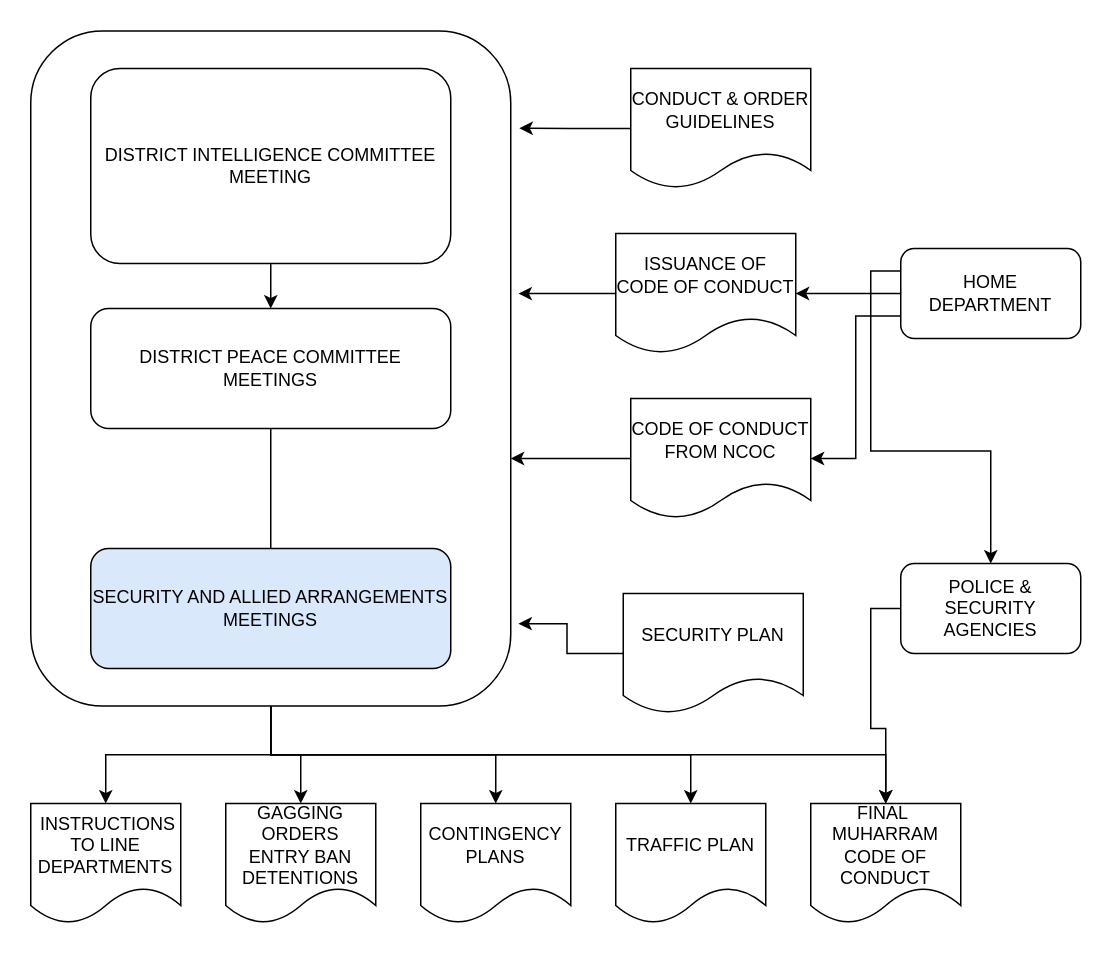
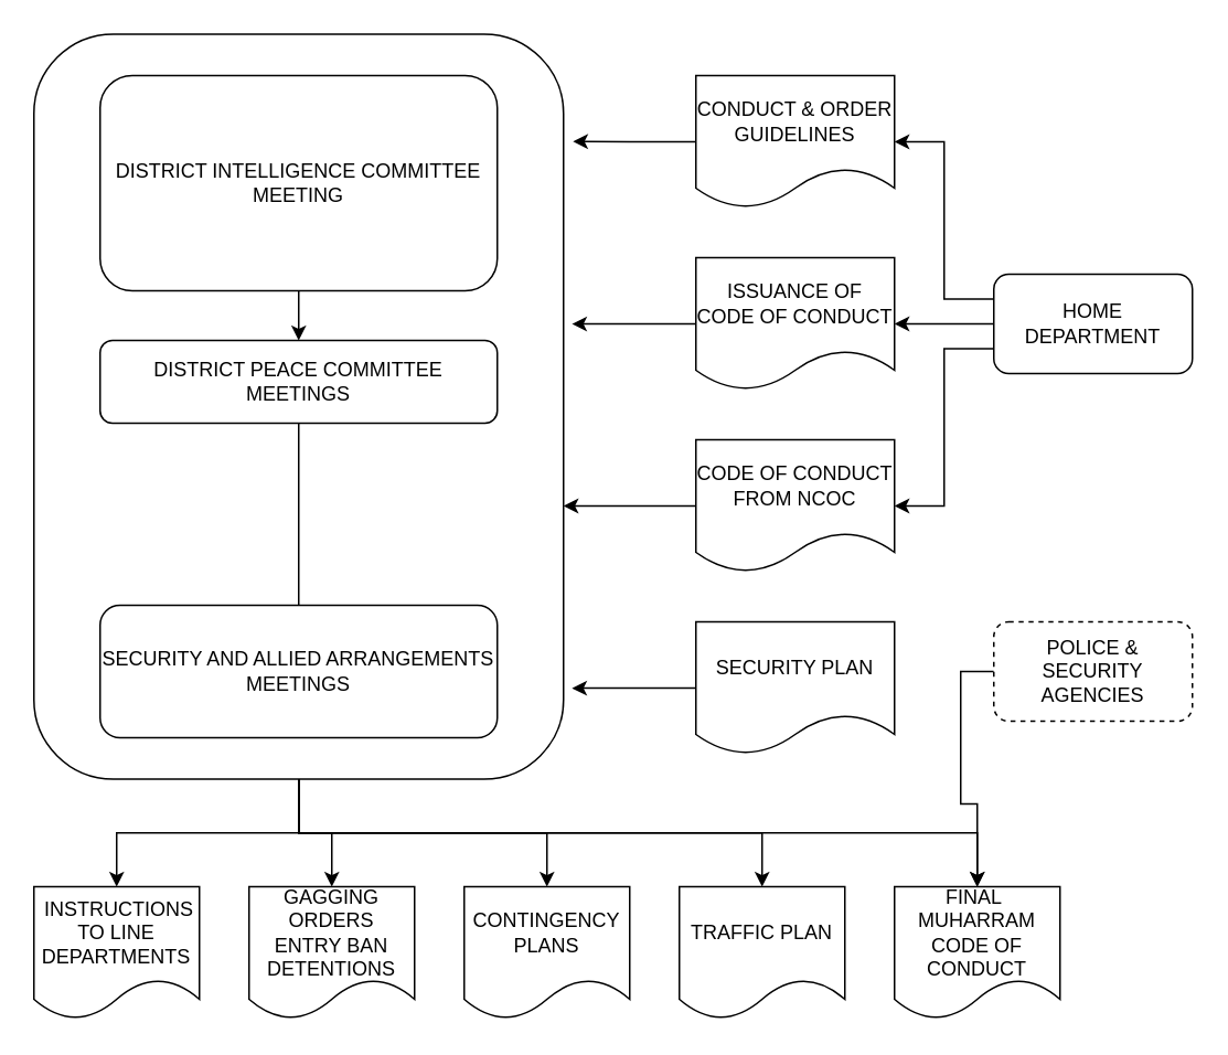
  <mxCell id="0" />
  <mxCell id="1" parent="0" />
  <mxCell id="2" style="edgeStyle=orthogonalEdgeStyle;rounded=0;orthogonalLoop=1;jettySize=auto;html=1;exitX=0.5;exitY=1;exitDx=0;exitDy=0;entryX=0.5;entryY=0;entryDx=0;entryDy=0;" edge="1" parent="1" source="7" target="27"><mxGeometry relative="1" as="geometry" /></mxCell>
  <mxCell id="3" style="edgeStyle=orthogonalEdgeStyle;rounded=0;orthogonalLoop=1;jettySize=auto;html=1;exitX=0.5;exitY=1;exitDx=0;exitDy=0;entryX=0.5;entryY=0;entryDx=0;entryDy=0;" edge="1" parent="1" source="7" target="28"><mxGeometry relative="1" as="geometry" /></mxCell>
  <mxCell id="4" style="edgeStyle=orthogonalEdgeStyle;rounded=0;orthogonalLoop=1;jettySize=auto;html=1;exitX=0.5;exitY=1;exitDx=0;exitDy=0;entryX=0.5;entryY=0;entryDx=0;entryDy=0;" edge="1" parent="1" source="7" target="29"><mxGeometry relative="1" as="geometry" /></mxCell>
  <mxCell id="5" style="edgeStyle=orthogonalEdgeStyle;rounded=0;orthogonalLoop=1;jettySize=auto;html=1;exitX=0.5;exitY=1;exitDx=0;exitDy=0;entryX=0.5;entryY=0;entryDx=0;entryDy=0;" edge="1" parent="1" source="7" target="30"><mxGeometry relative="1" as="geometry" /></mxCell>
  <mxCell id="6" style="edgeStyle=orthogonalEdgeStyle;rounded=0;orthogonalLoop=1;jettySize=auto;html=1;exitX=0.5;exitY=1;exitDx=0;exitDy=0;entryX=0.5;entryY=0;entryDx=0;entryDy=0;" edge="1" parent="1" source="7" target="31"><mxGeometry relative="1" as="geometry" /></mxCell>
  <mxCell id="7" value="" style="rounded=1;whiteSpace=wrap;html=1;" vertex="1" parent="1"><mxGeometry x="20" y="20" width="320" height="450" as="geometry" /></mxCell>
  <mxCell id="8" value="" style="edgeStyle=orthogonalEdgeStyle;rounded=0;orthogonalLoop=1;jettySize=auto;html=1;" edge="1" parent="1" source="9" target="11"><mxGeometry relative="1" as="geometry" /></mxCell>
  <mxCell id="9" value="DISTRICT INTELLIGENCE COMMITTEE MEETING" style="rounded=1;whiteSpace=wrap;html=1;" vertex="1" parent="1"><mxGeometry x="60" y="45" width="240" height="130" as="geometry" /></mxCell>
  <mxCell id="10" value="" style="edgeStyle=orthogonalEdgeStyle;rounded=0;orthogonalLoop=1;jettySize=auto;html=1;endArrow=none;" edge="1" parent="1" source="11" target="12"><mxGeometry relative="1" as="geometry" /></mxCell>
- <mxCell id="11" value="DISTRICT PEACE COMMITTEE MEETINGS" style="rounded=1;whiteSpace=wrap;html=1;" vertex="1" parent="1"><mxGeometry x="60" y="205" width="240" height="80" as="geometry" /></mxCell>
- <mxCell id="12" value="SECURITY AND ALLIED ARRANGEMENTS MEETINGS" style="rounded=1;whiteSpace=wrap;html=1;fillColor=#dae8fc;" vertex="1" parent="1"><mxGeometry x="60" y="365" width="240" height="80" as="geometry" /></mxCell>
+ <mxCell id="11" value="DISTRICT PEACE COMMITTEE MEETINGS" style="rounded=1;whiteSpace=wrap;html=1;" vertex="1" parent="1"><mxGeometry x="60" y="205" width="240" height="50" as="geometry" /></mxCell>
+ <mxCell id="12" value="SECURITY AND ALLIED ARRANGEMENTS MEETINGS" style="rounded=1;whiteSpace=wrap;html=1;" vertex="1" parent="1"><mxGeometry x="60" y="365" width="240" height="80" as="geometry" /></mxCell>
  <mxCell id="13" style="edgeStyle=orthogonalEdgeStyle;rounded=0;orthogonalLoop=1;jettySize=auto;html=1;exitX=0;exitY=0.5;exitDx=0;exitDy=0;entryX=1.018;entryY=0.144;entryDx=0;entryDy=0;entryPerimeter=0;" edge="1" parent="1" source="14" target="7"><mxGeometry relative="1" as="geometry" /></mxCell>
  <mxCell id="14" value="CONDUCT &amp;amp; ORDER GUIDELINES" style="shape=document;whiteSpace=wrap;html=1;boundedLbl=1;" vertex="1" parent="1"><mxGeometry x="420" y="45" width="120" height="80" as="geometry" /></mxCell>
  <mxCell id="15" style="edgeStyle=orthogonalEdgeStyle;rounded=0;orthogonalLoop=1;jettySize=auto;html=1;exitX=0;exitY=0.5;exitDx=0;exitDy=0;entryX=1.016;entryY=0.389;entryDx=0;entryDy=0;entryPerimeter=0;" edge="1" parent="1" source="16" target="7"><mxGeometry relative="1" as="geometry" /></mxCell>
- <mxCell id="16" value="ISSUANCE OF CODE OF CONDUCT" style="shape=document;whiteSpace=wrap;html=1;boundedLbl=1;" vertex="1" parent="1"><mxGeometry x="410" y="155" width="120" height="80" as="geometry" /></mxCell>
+ <mxCell id="16" value="ISSUANCE OF CODE OF CONDUCT" style="shape=document;whiteSpace=wrap;html=1;boundedLbl=1;" vertex="1" parent="1"><mxGeometry x="420" y="155" width="120" height="80" as="geometry" /></mxCell>
  <mxCell id="17" style="edgeStyle=orthogonalEdgeStyle;rounded=0;orthogonalLoop=1;jettySize=auto;html=1;exitX=0;exitY=0.5;exitDx=0;exitDy=0;" edge="1" parent="1" source="18"><mxGeometry relative="1" as="geometry"><mxPoint x="340" y="305" as="targetPoint" /></mxGeometry></mxCell>
  <mxCell id="18" value="CODE OF CONDUCT FROM NCOC" style="shape=document;whiteSpace=wrap;html=1;boundedLbl=1;" vertex="1" parent="1"><mxGeometry x="420" y="265" width="120" height="80" as="geometry" /></mxCell>
- <mxCell id="19" style="edgeStyle=orthogonalEdgeStyle;rounded=0;orthogonalLoop=1;jettySize=auto;html=1;exitX=0;exitY=0.25;exitDx=0;exitDy=0;" edge="1" parent="1" source="22" target="26"><mxGeometry relative="1" as="geometry" /></mxCell>
+ <mxCell id="19" style="edgeStyle=orthogonalEdgeStyle;rounded=0;orthogonalLoop=1;jettySize=auto;html=1;exitX=0;exitY=0.25;exitDx=0;exitDy=0;entryX=1;entryY=0.5;entryDx=0;entryDy=0;" edge="1" parent="1" source="22" target="14"><mxGeometry relative="1" as="geometry" /></mxCell>
  <mxCell id="20" style="edgeStyle=orthogonalEdgeStyle;rounded=0;orthogonalLoop=1;jettySize=auto;html=1;exitX=0;exitY=0.5;exitDx=0;exitDy=0;entryX=1;entryY=0.5;entryDx=0;entryDy=0;" edge="1" parent="1" source="22" target="16"><mxGeometry relative="1" as="geometry" /></mxCell>
  <mxCell id="21" style="edgeStyle=orthogonalEdgeStyle;rounded=0;orthogonalLoop=1;jettySize=auto;html=1;exitX=0;exitY=0.75;exitDx=0;exitDy=0;entryX=1;entryY=0.5;entryDx=0;entryDy=0;" edge="1" parent="1" source="22" target="18"><mxGeometry relative="1" as="geometry" /></mxCell>
  <mxCell id="22" value="HOME DEPARTMENT" style="rounded=1;whiteSpace=wrap;html=1;" vertex="1" parent="1"><mxGeometry x="600" y="165" width="120" height="60" as="geometry" /></mxCell>
  <mxCell id="23" style="edgeStyle=orthogonalEdgeStyle;rounded=0;orthogonalLoop=1;jettySize=auto;html=1;exitX=0;exitY=0.5;exitDx=0;exitDy=0;entryX=1.016;entryY=0.878;entryDx=0;entryDy=0;entryPerimeter=0;" edge="1" parent="1" source="24" target="7"><mxGeometry relative="1" as="geometry" /></mxCell>
- <mxCell id="24" value="SECURITY PLAN" style="shape=document;whiteSpace=wrap;html=1;boundedLbl=1;" vertex="1" parent="1"><mxGeometry x="415" y="395" width="120" height="80" as="geometry" /></mxCell>
+ <mxCell id="24" value="SECURITY PLAN" style="shape=document;whiteSpace=wrap;html=1;boundedLbl=1;" vertex="1" parent="1"><mxGeometry x="420" y="375" width="120" height="80" as="geometry" /></mxCell>
  <mxCell id="25" style="edgeStyle=orthogonalEdgeStyle;rounded=0;orthogonalLoop=1;jettySize=auto;html=1;exitX=0;exitY=0.5;exitDx=0;exitDy=0;" edge="1" parent="1" source="26" target="31"><mxGeometry relative="1" as="geometry" /></mxCell>
- <mxCell id="26" value="POLICE &amp;amp; SECURITY AGENCIES" style="rounded=1;whiteSpace=wrap;html=1;" vertex="1" parent="1"><mxGeometry x="600" y="375" width="120" height="60" as="geometry" /></mxCell>
+ <mxCell id="26" value="POLICE &amp;amp; SECURITY AGENCIES" style="rounded=1;whiteSpace=wrap;html=1;dashed=1;" vertex="1" parent="1"><mxGeometry x="600" y="375" width="120" height="60" as="geometry" /></mxCell>
  <mxCell id="27" value="&amp;nbsp;INSTRUCTIONS TO LINE DEPARTMENTS" style="shape=document;whiteSpace=wrap;html=1;boundedLbl=1;" vertex="1" parent="1"><mxGeometry x="20" y="535" width="100" height="80" as="geometry" /></mxCell>
  <mxCell id="28" value="GAGGING ORDERS&lt;br&gt;ENTRY BAN&lt;br&gt;DETENTIONS" style="shape=document;whiteSpace=wrap;html=1;boundedLbl=1;" vertex="1" parent="1"><mxGeometry x="150" y="535" width="100" height="80" as="geometry" /></mxCell>
  <mxCell id="29" value="CONTINGENCY PLANS" style="shape=document;whiteSpace=wrap;html=1;boundedLbl=1;" vertex="1" parent="1"><mxGeometry x="280" y="535" width="100" height="80" as="geometry" /></mxCell>
  <mxCell id="30" value="TRAFFIC PLAN" style="shape=document;whiteSpace=wrap;html=1;boundedLbl=1;" vertex="1" parent="1"><mxGeometry x="410" y="535" width="100" height="80" as="geometry" /></mxCell>
  <mxCell id="31" value="FINAL&amp;nbsp; MUHARRAM CODE OF CONDUCT" style="shape=document;whiteSpace=wrap;html=1;boundedLbl=1;" vertex="1" parent="1"><mxGeometry x="540" y="535" width="100" height="80" as="geometry" /></mxCell>
